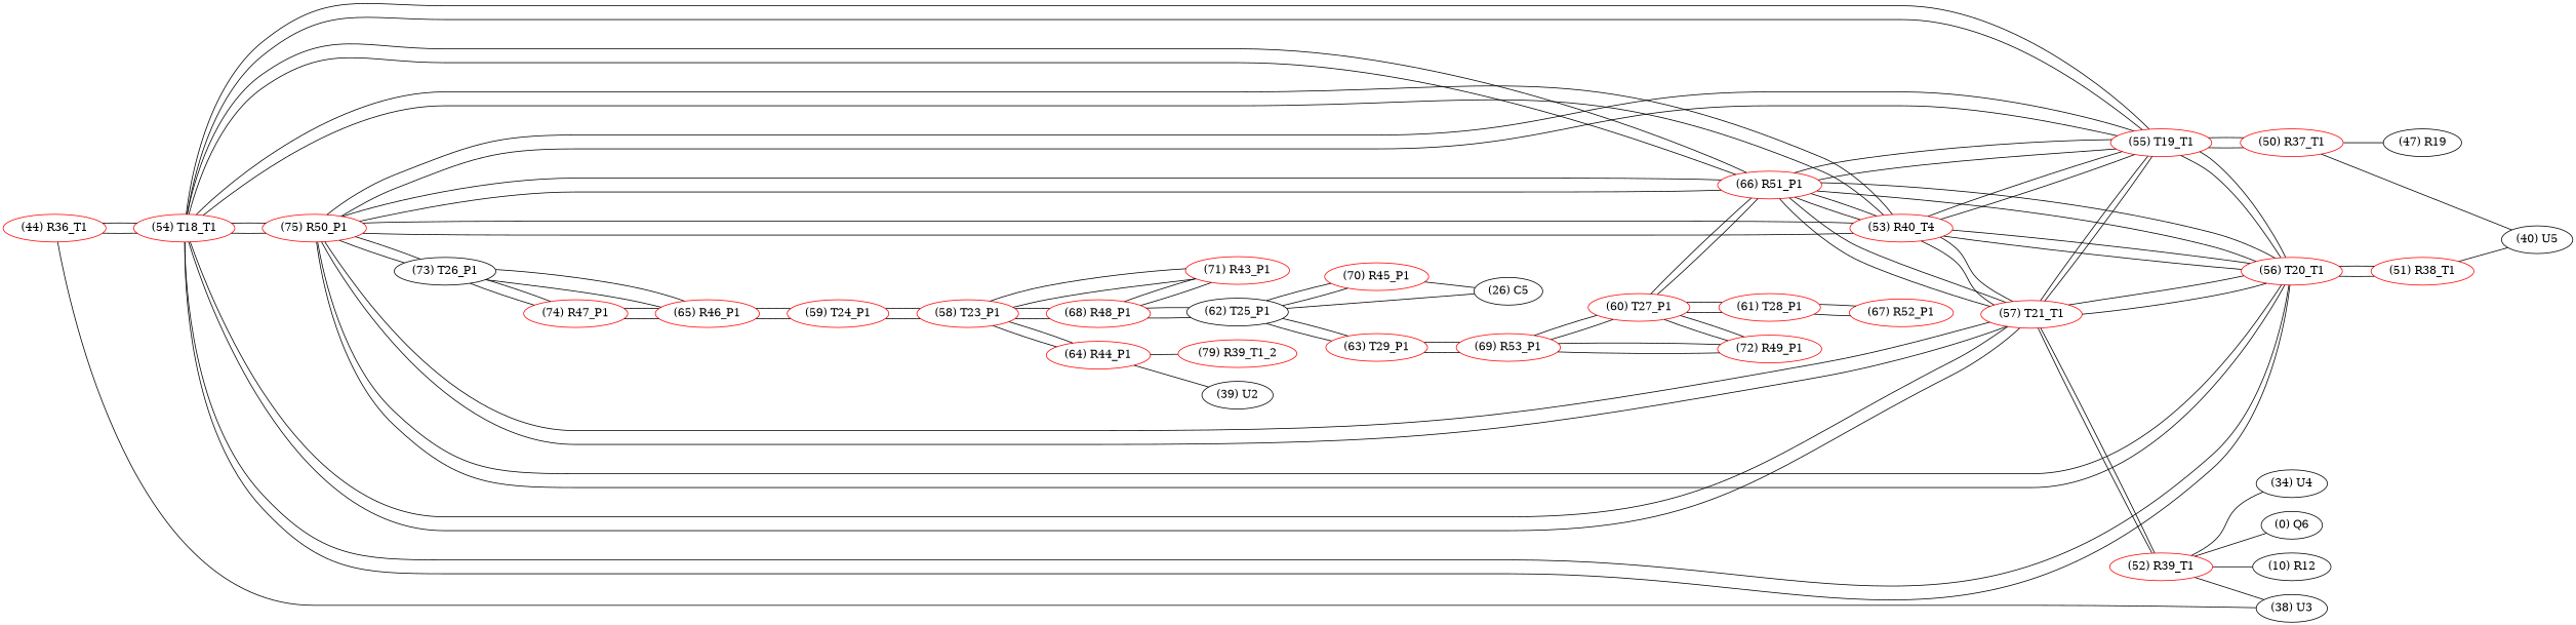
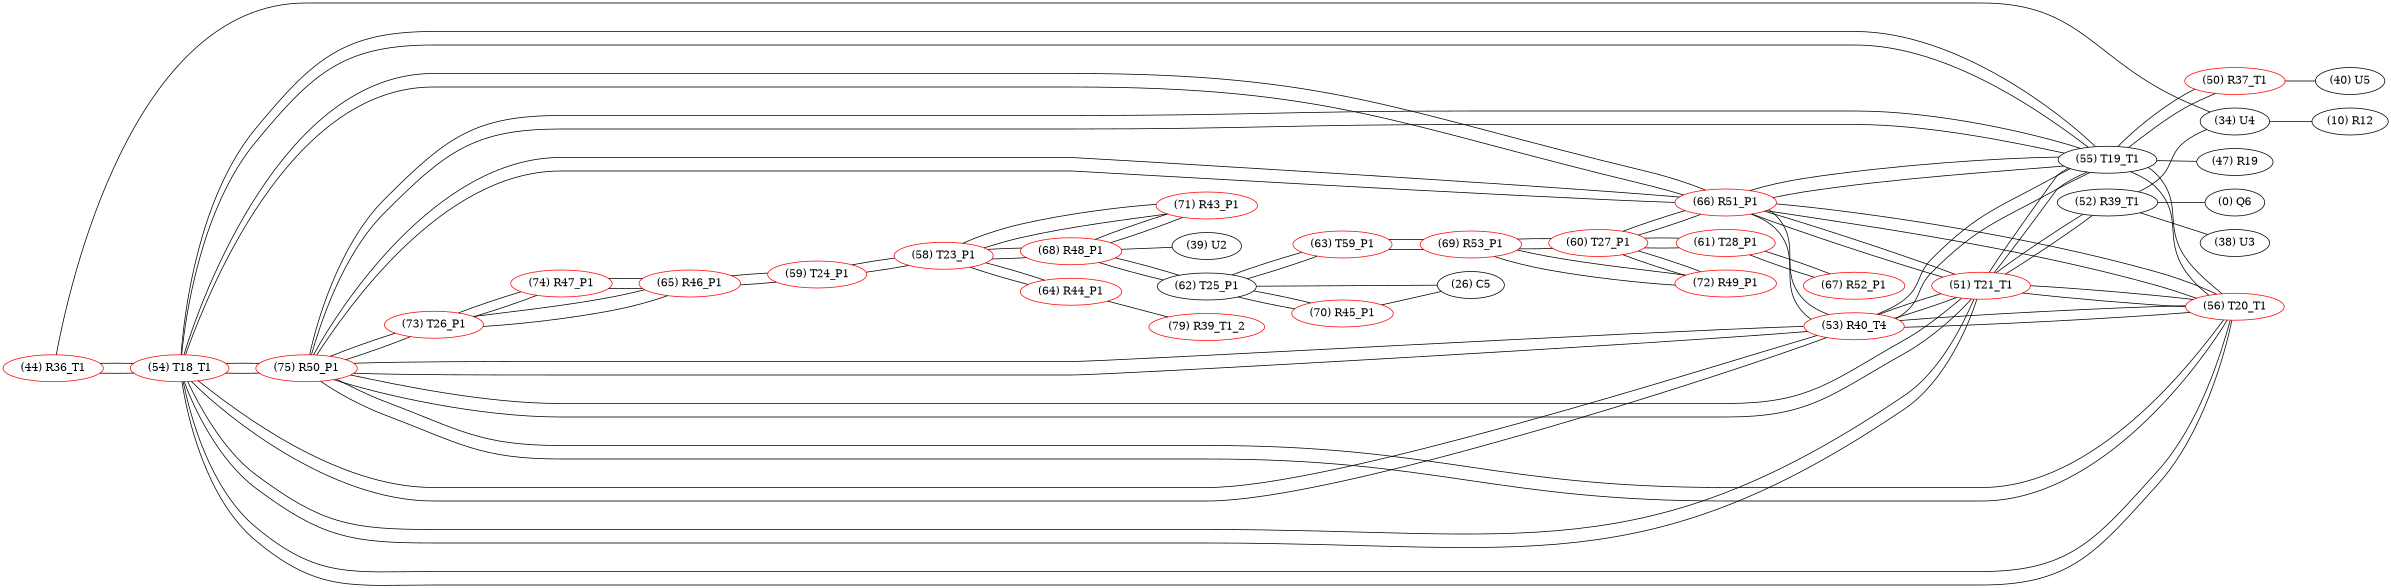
  graph {
    rankdir=LR
    node [color=red]
    n1 [label="(44) R36_T1"]
    n2 [label="(34) U4" color=""]
    n3 [label="(54) T18_T1"]
-   n4 [label="(55) T19_T1"]
+   n4 [color=black label="(55) T19_T1"]
    n5 [label="(56) T20_T1"]
-   n6 [label="(57) T21_T1"]
+   n6 [label="(51) T21_T1"]
    n7 [label="(53) R40_T4"]
    n8 [label="(66) R51_P1"]
    n9 [label="(75) R50_P1"]
    n10 [label="(50) R37_T1"]
-   n11 [label="(51) R38_T1"]
-   n12 [label="(52) R39_T1"]
+   n12 [color=black label="(52) R39_T1"]
    n13 [label="(60) T27_P1"]
-   n14 [color=black label="(73) T26_P1"]
+   n14 [label="(73) T26_P1"]
    n15 [label="(40) U5" color=""]
    n16 [label="(47) R19" color=""]
    n17 [label="(0) Q6" color=""]
    n18 [label="(10) R12" color=""]
    n19 [label="(38) U3" color=""]
    n20 [label="(61) T28_P1"]
    n21 [label="(69) R53_P1"]
    n22 [label="(72) R49_P1"]
    n23 [label="(65) R46_P1"]
    n24 [label="(74) R47_P1"]
    n25 [label="(58) T23_P1"]
    n26 [label="(68) R48_P1"]
    n27 [label="(71) R43_P1"]
    n28 [label="(59) T24_P1"]
    n29 [label="(64) R44_P1"]
    n30 [color=black label="(62) T25_P1"]
    n31 [label="(39) U2" color=""]
    n32 [label="(79) R39_T1_2"]
-   n33 [label="(63) T29_P1"]
+   n33 [label="(63) T59_P1"]
    n34 [label="(70) R45_P1"]
    n35 [label="(26) C5" color=""]
    n36 [label="(67) R52_P1"]
-   n1 -- n19
+   n1 -- n2
    n1 -- n3
    n3 -- n1
    n3 -- n4
    n3 -- n5
    n3 -- n6
    n3 -- n7
    n3 -- n8
    n3 -- n9
    n4 -- n3
    n4 -- n5
    n4 -- n6
    n4 -- n7
    n4 -- n8
    n4 -- n9
    n4 -- n10
    n5 -- n3
    n5 -- n4
    n5 -- n6
    n5 -- n7
    n5 -- n8
    n5 -- n9
-   n5 -- n11
    n6 -- n3
    n6 -- n4
    n6 -- n5
    n6 -- n7
    n6 -- n8
    n6 -- n9
    n6 -- n12
    n7 -- n3
    n7 -- n4
    n7 -- n5
    n7 -- n6
    n7 -- n8
    n7 -- n9
    n8 -- n3
    n8 -- n4
    n8 -- n5
    n8 -- n6
    n8 -- n7
    n8 -- n9
    n8 -- n13
    n9 -- n3
    n9 -- n4
    n9 -- n5
    n9 -- n6
    n9 -- n7
    n9 -- n8
    n9 -- n14
    n10 -- n4
    n10 -- n15
-   n10 -- n16
-   n11 -- n5
-   n11 -- n15
+   n4 -- n16
    n12 -- n2
    n12 -- n6
    n12 -- n17
-   n12 -- n18
+   n2 -- n18
    n12 -- n19
    n13 -- n8
    n13 -- n20
    n13 -- n21
    n13 -- n22
    n14 -- n9
    n14 -- n23
    n14 -- n24
    n20 -- n13
    n20 -- n36
    n21 -- n13
    n21 -- n22
    n21 -- n33
    n22 -- n13
    n22 -- n21
    n23 -- n14
    n23 -- n24
    n23 -- n28
    n24 -- n14
    n24 -- n23
    n25 -- n26
    n25 -- n27
    n25 -- n28
    n25 -- n29
    n26 -- n25
    n26 -- n27
    n26 -- n30
    n27 -- n25
    n27 -- n26
    n28 -- n23
    n28 -- n25
    n29 -- n25
-   n29 -- n31
+   n26 -- n31
    n29 -- n32
    n30 -- n26
    n30 -- n33
    n30 -- n34
    n30 -- n35
    n33 -- n21
    n33 -- n30
    n34 -- n30
    n34 -- n35
    n36 -- n20
  }
